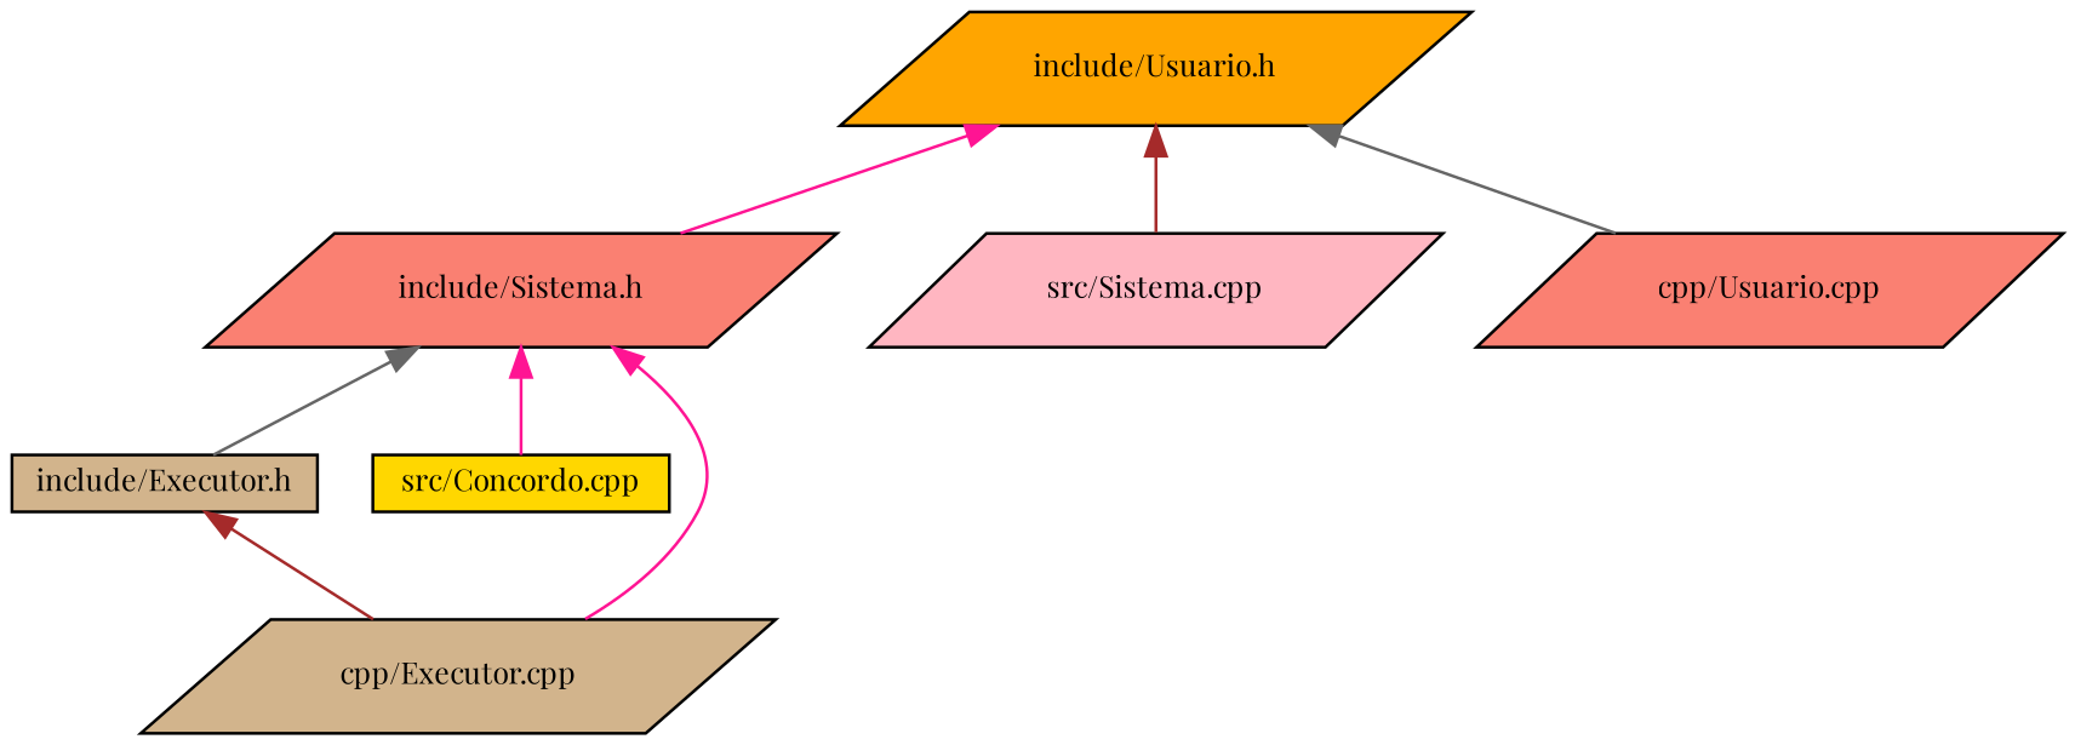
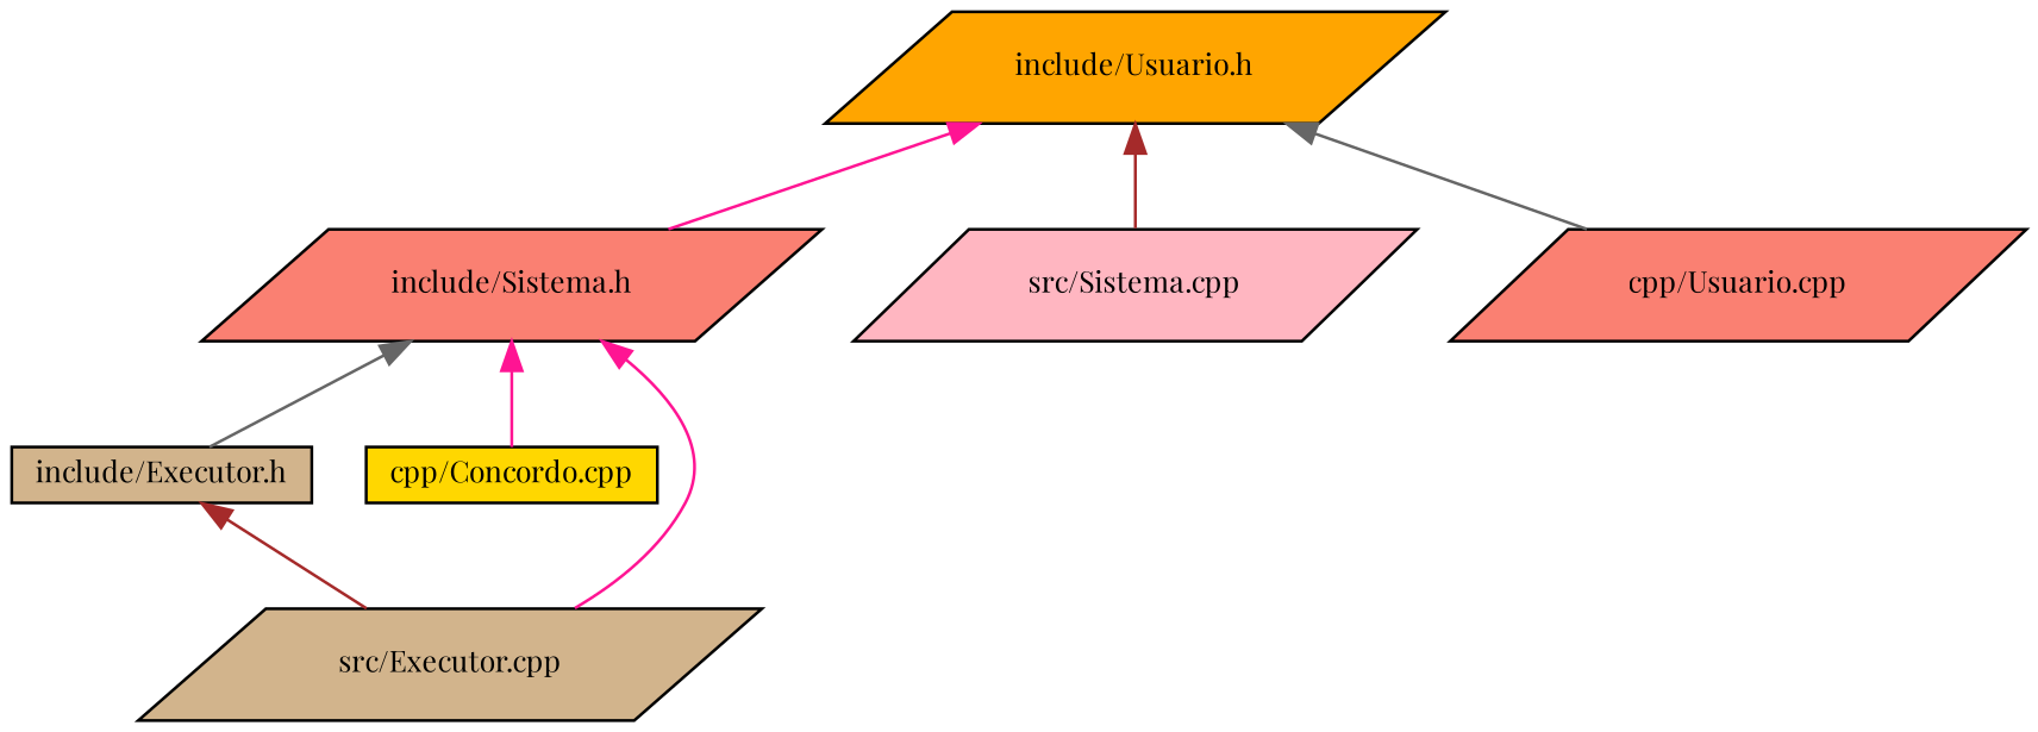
  digraph {
    fontname="Playfair Display"
    node [color=black fillcolor=salmon fontname="Playfair Display" fontsize=10 shape=parallelogram style=filled]
    edge [color=deeppink dir=back fontname="Playfair Display" fontsize=10 labelfontname=Helvetica labelfontsize=10 style=solid]
    n1 [fillcolor=orange fontcolor=black height=0.2 label="include/Usuario.h" width=0.4]
    n2 [height=0.2 label="include/Sistema.h" width=0.4]
    n3 [fillcolor=lightpink height=0.2 label="src/Sistema.cpp" width=0.4]
    n4 [height=0.2 label="cpp/Usuario.cpp" width=0.4]
    n5 [fillcolor=tan height=0.2 label="include/Executor.h" shape=box width=0.4]
-   n6 [fillcolor=gold height=0.2 label="src/Concordo.cpp" shape=box width=0.4]
-   n7 [fillcolor=tan height=0.2 label="cpp/Executor.cpp" width=0.4]
+   n6 [fillcolor=gold height=0.2 label="cpp/Concordo.cpp" shape=box width=0.4]
+   n7 [fillcolor=tan height=0.2 label="src/Executor.cpp" width=0.4]
    n1 -> n2
    n1 -> n3 [color=brown]
    n1 -> n4 [color=gray40]
    n2 -> n5 [color=gray40]
    n2 -> n6
    n2 -> n7
    n5 -> n7 [color=brown]
  }
